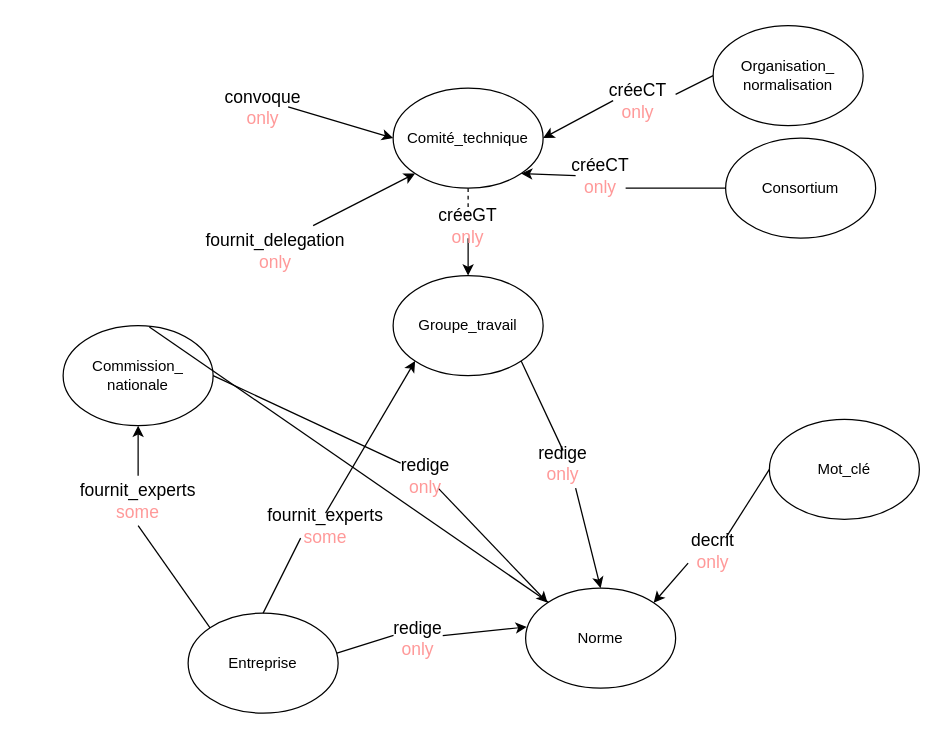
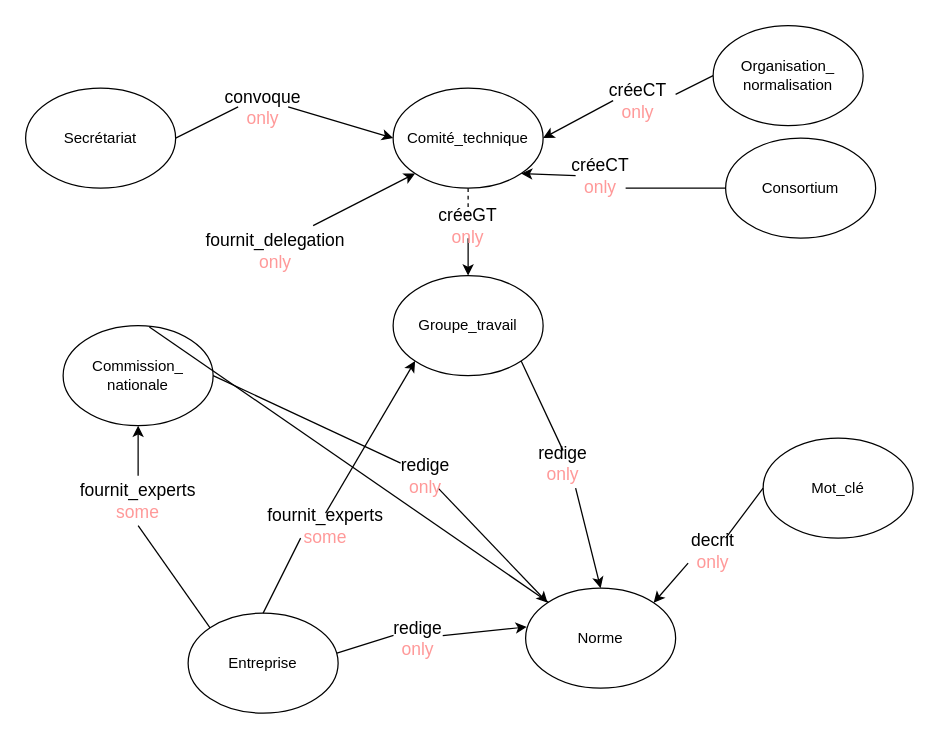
  <mxCell id="0" />
  <mxCell id="1" parent="0" />
  <mxCell id="2" value="" style="endArrow=classic;html=1;exitX=0.5;exitY=1;exitDx=0;exitDy=0;entryX=0.5;entryY=0;entryDx=0;entryDy=0;shadow=0;sketch=0;startArrow=none;" edge="1" parent="1" source="38" target="7"><mxGeometry width="50" height="50" relative="1" as="geometry"><mxPoint x="350" y="250" as="sourcePoint" /><mxPoint x="400" y="200" as="targetPoint" /></mxGeometry></mxCell>
+ <mxCell id="3" value="Secrétariat" style="ellipse;whiteSpace=wrap;html=1;" vertex="1" parent="1"><mxGeometry x="20" y="70" width="120" height="80" as="geometry" /></mxCell>
  <mxCell id="4" value="Comité_technique" style="ellipse;whiteSpace=wrap;html=1;" vertex="1" parent="1"><mxGeometry x="314" y="70" width="120" height="80" as="geometry" /></mxCell>
  <mxCell id="5" value="Organisation_&lt;br&gt;normalisation" style="ellipse;whiteSpace=wrap;html=1;" vertex="1" parent="1"><mxGeometry x="570" y="20" width="120" height="80" as="geometry" /></mxCell>
  <mxCell id="6" value="Consortium" style="ellipse;whiteSpace=wrap;html=1;" vertex="1" parent="1"><mxGeometry x="580" y="110" width="120" height="80" as="geometry" /></mxCell>
  <mxCell id="7" value="Groupe_travail" style="ellipse;whiteSpace=wrap;html=1;" vertex="1" parent="1"><mxGeometry x="314" y="220" width="120" height="80" as="geometry" /></mxCell>
  <mxCell id="8" value="Commission_&lt;br&gt;nationale" style="ellipse;whiteSpace=wrap;html=1;" vertex="1" parent="1"><mxGeometry x="50" y="260" width="120" height="80" as="geometry" /></mxCell>
  <mxCell id="9" value="Entreprise" style="ellipse;whiteSpace=wrap;html=1;" vertex="1" parent="1"><mxGeometry x="150" y="490" width="120" height="80" as="geometry" /></mxCell>
  <mxCell id="10" value="Norme" style="ellipse;whiteSpace=wrap;html=1;" vertex="1" parent="1"><mxGeometry x="420" y="470" width="120" height="80" as="geometry" /></mxCell>
- <mxCell id="11" value="Mot_clé" style="ellipse;whiteSpace=wrap;html=1;" vertex="1" parent="1"><mxGeometry x="615" y="335" width="120" height="80" as="geometry" /></mxCell>
+ <mxCell id="11" value="Mot_clé" style="ellipse;whiteSpace=wrap;html=1;" vertex="1" parent="1"><mxGeometry x="610" y="350" width="120" height="80" as="geometry" /></mxCell>
  <mxCell id="12" value="" style="endArrow=classic;html=1;exitX=1;exitY=0.5;exitDx=0;exitDy=0;entryX=0;entryY=0.5;entryDx=0;entryDy=0;startArrow=none;" edge="1" parent="1" source="22" target="4"><mxGeometry width="50" height="50" relative="1" as="geometry"><mxPoint x="350" y="250" as="sourcePoint" /><mxPoint x="400" y="200" as="targetPoint" /></mxGeometry></mxCell>
  <mxCell id="13" value="" style="endArrow=classic;html=1;exitX=0;exitY=0.5;exitDx=0;exitDy=0;entryX=1;entryY=0.5;entryDx=0;entryDy=0;startArrow=none;" edge="1" parent="1" source="26" target="4"><mxGeometry width="50" height="50" relative="1" as="geometry"><mxPoint x="350" y="250" as="sourcePoint" /><mxPoint x="400" y="200" as="targetPoint" /></mxGeometry></mxCell>
  <mxCell id="14" value="" style="endArrow=classic;html=1;exitX=0;exitY=0.5;exitDx=0;exitDy=0;entryX=1;entryY=1;entryDx=0;entryDy=0;startArrow=none;" edge="1" parent="1" source="24" target="4"><mxGeometry width="50" height="50" relative="1" as="geometry"><mxPoint x="350" y="250" as="sourcePoint" /><mxPoint x="400" y="200" as="targetPoint" /></mxGeometry></mxCell>
  <mxCell id="15" value="" style="endArrow=classic;html=1;entryX=0;entryY=1;entryDx=0;entryDy=0;startArrow=none;" edge="1" parent="1" target="4"><mxGeometry width="50" height="50" relative="1" as="geometry"><mxPoint x="250" y="180" as="sourcePoint" /><mxPoint x="400" y="300" as="targetPoint" /></mxGeometry></mxCell>
  <mxCell id="16" value="" style="endArrow=classic;html=1;entryX=0;entryY=0;entryDx=0;entryDy=0;startArrow=none;exitX=0.75;exitY=1;exitDx=0;exitDy=0;" edge="1" parent="1" source="32" target="10"><mxGeometry width="50" height="50" relative="1" as="geometry"><mxPoint x="360" y="400" as="sourcePoint" /><mxPoint x="400" y="300" as="targetPoint" /></mxGeometry></mxCell>
  <mxCell id="17" value="" style="endArrow=classic;html=1;entryX=0.5;entryY=1;entryDx=0;entryDy=0;startArrow=none;" edge="1" parent="1" target="8"><mxGeometry width="50" height="50" relative="1" as="geometry"><mxPoint x="110" y="380" as="sourcePoint" /><mxPoint x="400" y="300" as="targetPoint" /></mxGeometry></mxCell>
  <mxCell id="18" value="" style="endArrow=classic;html=1;exitX=0.992;exitY=0.4;exitDx=0;exitDy=0;exitPerimeter=0;entryX=0.008;entryY=0.388;entryDx=0;entryDy=0;entryPerimeter=0;startArrow=none;" edge="1" parent="1" source="34" target="10"><mxGeometry width="50" height="50" relative="1" as="geometry"><mxPoint x="350" y="350" as="sourcePoint" /><mxPoint x="400" y="300" as="targetPoint" /></mxGeometry></mxCell>
  <mxCell id="19" value="" style="endArrow=classic;html=1;entryX=0.5;entryY=0;entryDx=0;entryDy=0;startArrow=none;" edge="1" parent="1" target="10"><mxGeometry width="50" height="50" relative="1" as="geometry"><mxPoint x="460" y="390" as="sourcePoint" /><mxPoint x="400" y="300" as="targetPoint" /></mxGeometry></mxCell>
  <mxCell id="20" value="" style="endArrow=classic;html=1;exitX=0;exitY=1;exitDx=0;exitDy=0;entryX=1;entryY=0;entryDx=0;entryDy=0;startArrow=none;" edge="1" parent="1" source="28" target="10"><mxGeometry width="50" height="50" relative="1" as="geometry"><mxPoint x="350" y="350" as="sourcePoint" /><mxPoint x="400" y="300" as="targetPoint" /></mxGeometry></mxCell>
  <mxCell id="21" value="" style="endArrow=classic;html=1;exitX=0.5;exitY=0;exitDx=0;exitDy=0;entryX=0;entryY=1;entryDx=0;entryDy=0;startArrow=none;" edge="1" parent="1" source="42" target="7"><mxGeometry width="50" height="50" relative="1" as="geometry"><mxPoint x="350" y="350" as="sourcePoint" /><mxPoint x="400" y="300" as="targetPoint" /></mxGeometry></mxCell>
  <mxCell id="22" value="&lt;font style=&quot;font-size: 14px&quot;&gt;convoque&lt;br&gt;&lt;font color=&quot;#ff9999&quot;&gt;only&lt;/font&gt;&lt;br&gt;&lt;/font&gt;" style="text;html=1;strokeColor=none;fillColor=none;align=center;verticalAlign=middle;whiteSpace=wrap;rounded=0;" vertex="1" parent="1"><mxGeometry x="190" y="75" width="40" height="20" as="geometry" /></mxCell>
+ <mxCell id="23" value="" style="endArrow=none;html=1;exitX=1;exitY=0.5;exitDx=0;exitDy=0;entryX=0;entryY=0.5;entryDx=0;entryDy=0;" edge="1" parent="1" source="3" target="22"><mxGeometry width="50" height="50" relative="1" as="geometry"><mxPoint x="140" y="110" as="sourcePoint" /><mxPoint x="314" y="110" as="targetPoint" /></mxGeometry></mxCell>
  <mxCell id="24" value="&lt;font style=&quot;font-size: 14px&quot;&gt;créeCT&lt;br&gt;&lt;font color=&quot;#ff9999&quot;&gt;only&lt;/font&gt;&lt;br&gt;&lt;/font&gt;" style="text;html=1;strokeColor=none;fillColor=none;align=center;verticalAlign=middle;whiteSpace=wrap;rounded=0;" vertex="1" parent="1"><mxGeometry x="460" y="130" width="40" height="20" as="geometry" /></mxCell>
  <mxCell id="25" value="" style="endArrow=none;html=1;exitX=0;exitY=0.5;exitDx=0;exitDy=0;entryX=1;entryY=1;entryDx=0;entryDy=0;" edge="1" parent="1" source="6" target="24"><mxGeometry width="50" height="50" relative="1" as="geometry"><mxPoint x="530" y="160" as="sourcePoint" /><mxPoint x="416.426" y="138.284" as="targetPoint" /></mxGeometry></mxCell>
  <mxCell id="26" value="&lt;font style=&quot;font-size: 14px&quot;&gt;créeCT&lt;br&gt;&lt;font color=&quot;#ff9999&quot;&gt;only&lt;/font&gt;&lt;br&gt;&lt;/font&gt;" style="text;html=1;strokeColor=none;fillColor=none;align=center;verticalAlign=middle;whiteSpace=wrap;rounded=0;" vertex="1" parent="1"><mxGeometry x="490" y="70" width="40" height="20" as="geometry" /></mxCell>
  <mxCell id="27" value="" style="endArrow=none;html=1;exitX=0;exitY=0.5;exitDx=0;exitDy=0;" edge="1" parent="1" source="5"><mxGeometry width="50" height="50" relative="1" as="geometry"><mxPoint x="530" y="60" as="sourcePoint" /><mxPoint x="540" y="75" as="targetPoint" /></mxGeometry></mxCell>
  <mxCell id="28" value="&lt;font style=&quot;font-size: 14px&quot;&gt;decrit&lt;br&gt;&lt;font color=&quot;#ff9999&quot;&gt;only&lt;/font&gt;&lt;br&gt;&lt;/font&gt;" style="text;html=1;strokeColor=none;fillColor=none;align=center;verticalAlign=middle;whiteSpace=wrap;rounded=0;" vertex="1" parent="1"><mxGeometry x="550" y="430" width="40" height="20" as="geometry" /></mxCell>
  <mxCell id="29" value="" style="endArrow=none;html=1;exitX=0;exitY=0.5;exitDx=0;exitDy=0;entryX=0.75;entryY=0;entryDx=0;entryDy=0;entryPerimeter=0;" edge="1" parent="1" source="11" target="28"><mxGeometry width="50" height="50" relative="1" as="geometry"><mxPoint x="590" y="420" as="sourcePoint" /><mxPoint x="522.426" y="481.716" as="targetPoint" /></mxGeometry></mxCell>
  <mxCell id="30" value="&lt;font style=&quot;font-size: 14px&quot;&gt;redige&lt;br&gt;&lt;font color=&quot;#ff9999&quot;&gt;only&lt;/font&gt;&lt;br&gt;&lt;/font&gt;" style="text;html=1;strokeColor=none;fillColor=none;align=center;verticalAlign=middle;whiteSpace=wrap;rounded=0;" vertex="1" parent="1"><mxGeometry x="430" y="360" width="40" height="20" as="geometry" /></mxCell>
  <mxCell id="31" value="" style="endArrow=none;html=1;exitX=1;exitY=1;exitDx=0;exitDy=0;entryX=0.5;entryY=0;entryDx=0;entryDy=0;" edge="1" parent="1" source="7" target="30"><mxGeometry width="50" height="50" relative="1" as="geometry"><mxPoint x="416.426" y="288.284" as="sourcePoint" /><mxPoint x="480" y="470" as="targetPoint" /></mxGeometry></mxCell>
  <mxCell id="32" value="&lt;font style=&quot;font-size: 14px&quot;&gt;redige&lt;br&gt;&lt;font color=&quot;#ff9999&quot;&gt;only&lt;/font&gt;&lt;br&gt;&lt;/font&gt;" style="text;html=1;strokeColor=none;fillColor=none;align=center;verticalAlign=middle;whiteSpace=wrap;rounded=0;" vertex="1" parent="1"><mxGeometry x="320" y="370" width="40" height="20" as="geometry" /></mxCell>
  <mxCell id="33" value="" style="endArrow=none;html=1;exitX=1;exitY=0.5;exitDx=0;exitDy=0;entryX=0;entryY=0;entryDx=0;entryDy=0;" edge="1" parent="1" source="8" target="32"><mxGeometry width="50" height="50" relative="1" as="geometry"><mxPoint x="170" y="300" as="sourcePoint" /><mxPoint x="437.574" y="481.716" as="targetPoint" /></mxGeometry></mxCell>
  <mxCell id="34" value="&lt;font style=&quot;font-size: 14px&quot;&gt;redige&lt;br&gt;&lt;font color=&quot;#ff9999&quot;&gt;only&lt;/font&gt;&lt;br&gt;&lt;/font&gt;" style="text;html=1;strokeColor=none;fillColor=none;align=center;verticalAlign=middle;whiteSpace=wrap;rounded=0;" vertex="1" parent="1"><mxGeometry x="314" y="500" width="40" height="20" as="geometry" /></mxCell>
  <mxCell id="35" value="" style="endArrow=none;html=1;exitX=0.992;exitY=0.4;exitDx=0;exitDy=0;exitPerimeter=0;entryX=0.008;entryY=0.388;entryDx=0;entryDy=0;entryPerimeter=0;" edge="1" parent="1" source="9" target="34"><mxGeometry width="50" height="50" relative="1" as="geometry"><mxPoint x="259.04" y="492" as="sourcePoint" /><mxPoint x="420.96" y="501.04" as="targetPoint" /></mxGeometry></mxCell>
  <mxCell id="36" value="&lt;font style=&quot;font-size: 14px&quot;&gt;fournit_experts&lt;br&gt;&lt;font color=&quot;#ff9999&quot; style=&quot;font-size: 14px&quot;&gt;some&lt;/font&gt;&lt;/font&gt;" style="text;html=1;strokeColor=none;fillColor=none;align=center;verticalAlign=middle;whiteSpace=wrap;rounded=0;" vertex="1" parent="1"><mxGeometry x="90" y="390" width="40" height="20" as="geometry" /></mxCell>
  <mxCell id="37" value="" style="endArrow=none;html=1;exitX=0;exitY=0;exitDx=0;exitDy=0;" edge="1" parent="1" source="9"><mxGeometry width="50" height="50" relative="1" as="geometry"><mxPoint x="157.574" y="471.716" as="sourcePoint" /><mxPoint x="110" y="420" as="targetPoint" /></mxGeometry></mxCell>
  <mxCell id="38" value="&lt;font style=&quot;font-size: 14px&quot;&gt;créeGT&lt;br&gt;&lt;font color=&quot;#ff9999&quot;&gt;only&lt;/font&gt;&lt;br&gt;&lt;/font&gt;" style="text;html=1;strokeColor=none;fillColor=none;align=center;verticalAlign=middle;whiteSpace=wrap;rounded=0;" vertex="1" parent="1"><mxGeometry x="354" y="170" width="40" height="20" as="geometry" /></mxCell>
  <mxCell id="39" value="" style="endArrow=none;html=1;exitX=0.5;exitY=1;exitDx=0;exitDy=0;entryX=0.5;entryY=0;entryDx=0;entryDy=0;shadow=0;sketch=0;dashed=1;" edge="1" parent="1" source="4" target="38"><mxGeometry width="50" height="50" relative="1" as="geometry"><mxPoint x="374" y="150" as="sourcePoint" /><mxPoint x="374" y="220" as="targetPoint" /></mxGeometry></mxCell>
  <mxCell id="40" value="&lt;font style=&quot;font-size: 14px&quot;&gt;fournit_delegation&lt;br&gt;&lt;font color=&quot;#ff9999&quot;&gt;only&lt;/font&gt;&lt;br&gt;&lt;/font&gt;" style="text;html=1;strokeColor=none;fillColor=none;align=center;verticalAlign=middle;whiteSpace=wrap;rounded=0;" vertex="1" parent="1"><mxGeometry x="200" y="190" width="40" height="20" as="geometry" /></mxCell>
  <mxCell id="41" value="" style="endArrow=none;html=1;exitX=0.575;exitY=0.013;exitDx=0;exitDy=0;exitPerimeter=0;" edge="1" parent="1" source="8" target="10"><mxGeometry width="50" height="50" relative="1" as="geometry"><mxPoint x="119" y="261.04" as="sourcePoint" /><mxPoint x="331.574" y="138.284" as="targetPoint" /></mxGeometry></mxCell>
  <mxCell id="42" value="&lt;font style=&quot;font-size: 14px&quot;&gt;fournit_experts&lt;br&gt;&lt;font color=&quot;#ff9999&quot; style=&quot;font-size: 14px&quot;&gt;some&lt;/font&gt;&lt;/font&gt;" style="text;html=1;strokeColor=none;fillColor=none;align=center;verticalAlign=middle;whiteSpace=wrap;rounded=0;" vertex="1" parent="1"><mxGeometry x="240" y="410" width="40" height="20" as="geometry" /></mxCell>
  <mxCell id="43" value="" style="endArrow=none;html=1;exitX=0.5;exitY=0;exitDx=0;exitDy=0;" edge="1" parent="1" source="9"><mxGeometry width="50" height="50" relative="1" as="geometry"><mxPoint x="210" y="490" as="sourcePoint" /><mxPoint x="240" y="430" as="targetPoint" /></mxGeometry></mxCell>
